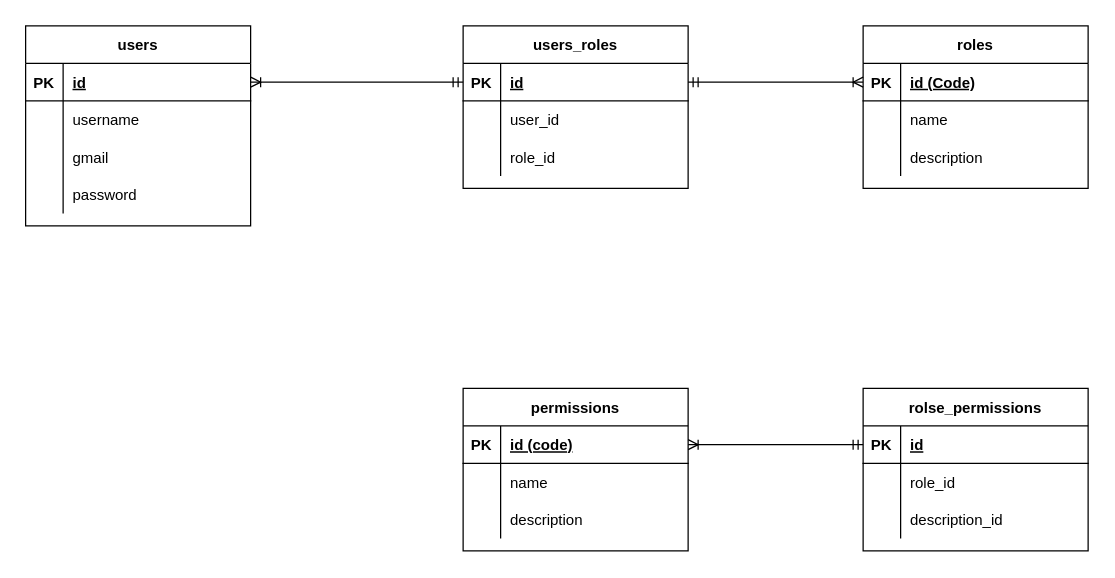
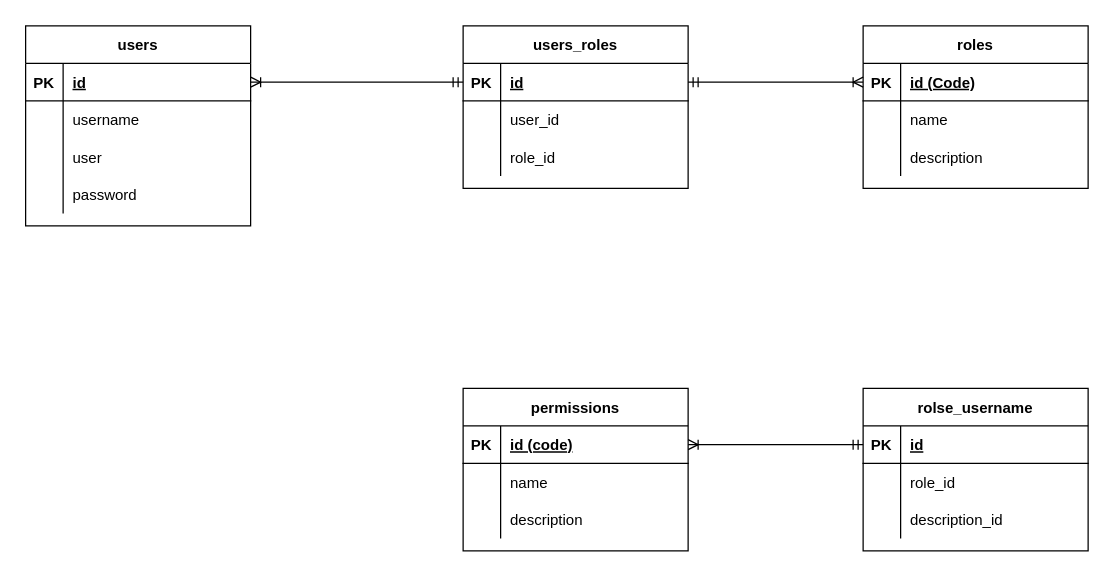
  <mxCell id="0" />
  <mxCell id="1" parent="0" />
  <mxCell id="2" value="users" style="shape=table;startSize=30;container=1;collapsible=1;childLayout=tableLayout;fixedRows=1;rowLines=0;fontStyle=1;align=center;resizeLast=1;" vertex="1" parent="1"><mxGeometry x="20" y="20" width="180" height="160" as="geometry" /></mxCell>
  <mxCell id="3" value="" style="shape=tableRow;horizontal=0;startSize=0;swimlaneHead=0;swimlaneBody=0;fillColor=none;collapsible=0;dropTarget=0;points=[[0,0.5],[1,0.5]];portConstraint=eastwest;top=0;left=0;right=0;bottom=1;" vertex="1" parent="2"><mxGeometry y="30" width="180" height="30" as="geometry" /></mxCell>
  <mxCell id="4" value="PK" style="shape=partialRectangle;connectable=0;fillColor=none;top=0;left=0;bottom=0;right=0;fontStyle=1;overflow=hidden;" vertex="1" parent="3"><mxGeometry width="30" height="30" as="geometry"><mxRectangle width="30" height="30" as="alternateBounds" /></mxGeometry></mxCell>
  <mxCell id="5" value="id" style="shape=partialRectangle;connectable=0;fillColor=none;top=0;left=0;bottom=0;right=0;align=left;spacingLeft=6;fontStyle=5;overflow=hidden;" vertex="1" parent="3"><mxGeometry x="30" width="150" height="30" as="geometry"><mxRectangle width="150" height="30" as="alternateBounds" /></mxGeometry></mxCell>
  <mxCell id="6" value="" style="shape=tableRow;horizontal=0;startSize=0;swimlaneHead=0;swimlaneBody=0;fillColor=none;collapsible=0;dropTarget=0;points=[[0,0.5],[1,0.5]];portConstraint=eastwest;top=0;left=0;right=0;bottom=0;" vertex="1" parent="2"><mxGeometry y="60" width="180" height="30" as="geometry" /></mxCell>
  <mxCell id="7" value="" style="shape=partialRectangle;connectable=0;fillColor=none;top=0;left=0;bottom=0;right=0;editable=1;overflow=hidden;" vertex="1" parent="6"><mxGeometry width="30" height="30" as="geometry"><mxRectangle width="30" height="30" as="alternateBounds" /></mxGeometry></mxCell>
  <mxCell id="8" value="username" style="shape=partialRectangle;connectable=0;fillColor=none;top=0;left=0;bottom=0;right=0;align=left;spacingLeft=6;overflow=hidden;" vertex="1" parent="6"><mxGeometry x="30" width="150" height="30" as="geometry"><mxRectangle width="150" height="30" as="alternateBounds" /></mxGeometry></mxCell>
  <mxCell id="9" value="" style="shape=tableRow;horizontal=0;startSize=0;swimlaneHead=0;swimlaneBody=0;fillColor=none;collapsible=0;dropTarget=0;points=[[0,0.5],[1,0.5]];portConstraint=eastwest;top=0;left=0;right=0;bottom=0;" vertex="1" parent="2"><mxGeometry y="90" width="180" height="30" as="geometry" /></mxCell>
  <mxCell id="10" value="" style="shape=partialRectangle;connectable=0;fillColor=none;top=0;left=0;bottom=0;right=0;editable=1;overflow=hidden;" vertex="1" parent="9"><mxGeometry width="30" height="30" as="geometry"><mxRectangle width="30" height="30" as="alternateBounds" /></mxGeometry></mxCell>
- <mxCell id="11" value="gmail" style="shape=partialRectangle;connectable=0;fillColor=none;top=0;left=0;bottom=0;right=0;align=left;spacingLeft=6;overflow=hidden;" vertex="1" parent="9"><mxGeometry x="30" width="150" height="30" as="geometry"><mxRectangle width="150" height="30" as="alternateBounds" /></mxGeometry></mxCell>
+ <mxCell id="11" value="user" style="shape=partialRectangle;connectable=0;fillColor=none;top=0;left=0;bottom=0;right=0;align=left;spacingLeft=6;overflow=hidden;" vertex="1" parent="9"><mxGeometry x="30" width="150" height="30" as="geometry"><mxRectangle width="150" height="30" as="alternateBounds" /></mxGeometry></mxCell>
  <mxCell id="12" value="" style="shape=tableRow;horizontal=0;startSize=0;swimlaneHead=0;swimlaneBody=0;fillColor=none;collapsible=0;dropTarget=0;points=[[0,0.5],[1,0.5]];portConstraint=eastwest;top=0;left=0;right=0;bottom=0;" vertex="1" parent="2"><mxGeometry y="120" width="180" height="30" as="geometry" /></mxCell>
  <mxCell id="13" value="" style="shape=partialRectangle;connectable=0;fillColor=none;top=0;left=0;bottom=0;right=0;editable=1;overflow=hidden;" vertex="1" parent="12"><mxGeometry width="30" height="30" as="geometry"><mxRectangle width="30" height="30" as="alternateBounds" /></mxGeometry></mxCell>
  <mxCell id="14" value="password" style="shape=partialRectangle;connectable=0;fillColor=none;top=0;left=0;bottom=0;right=0;align=left;spacingLeft=6;overflow=hidden;" vertex="1" parent="12"><mxGeometry x="30" width="150" height="30" as="geometry"><mxRectangle width="150" height="30" as="alternateBounds" /></mxGeometry></mxCell>
  <mxCell id="15" value="users_roles" style="shape=table;startSize=30;container=1;collapsible=1;childLayout=tableLayout;fixedRows=1;rowLines=0;fontStyle=1;align=center;resizeLast=1;" vertex="1" parent="1"><mxGeometry x="370" y="20" width="180" height="130" as="geometry" /></mxCell>
  <mxCell id="16" value="" style="shape=tableRow;horizontal=0;startSize=0;swimlaneHead=0;swimlaneBody=0;fillColor=none;collapsible=0;dropTarget=0;points=[[0,0.5],[1,0.5]];portConstraint=eastwest;top=0;left=0;right=0;bottom=1;" vertex="1" parent="15"><mxGeometry y="30" width="180" height="30" as="geometry" /></mxCell>
  <mxCell id="17" value="PK" style="shape=partialRectangle;connectable=0;fillColor=none;top=0;left=0;bottom=0;right=0;fontStyle=1;overflow=hidden;" vertex="1" parent="16"><mxGeometry width="30" height="30" as="geometry"><mxRectangle width="30" height="30" as="alternateBounds" /></mxGeometry></mxCell>
  <mxCell id="18" value="id" style="shape=partialRectangle;connectable=0;fillColor=none;top=0;left=0;bottom=0;right=0;align=left;spacingLeft=6;fontStyle=5;overflow=hidden;" vertex="1" parent="16"><mxGeometry x="30" width="150" height="30" as="geometry"><mxRectangle width="150" height="30" as="alternateBounds" /></mxGeometry></mxCell>
  <mxCell id="19" value="" style="shape=tableRow;horizontal=0;startSize=0;swimlaneHead=0;swimlaneBody=0;fillColor=none;collapsible=0;dropTarget=0;points=[[0,0.5],[1,0.5]];portConstraint=eastwest;top=0;left=0;right=0;bottom=0;" vertex="1" parent="15"><mxGeometry y="60" width="180" height="30" as="geometry" /></mxCell>
  <mxCell id="20" value="" style="shape=partialRectangle;connectable=0;fillColor=none;top=0;left=0;bottom=0;right=0;editable=1;overflow=hidden;" vertex="1" parent="19"><mxGeometry width="30" height="30" as="geometry"><mxRectangle width="30" height="30" as="alternateBounds" /></mxGeometry></mxCell>
  <mxCell id="21" value="user_id" style="shape=partialRectangle;connectable=0;fillColor=none;top=0;left=0;bottom=0;right=0;align=left;spacingLeft=6;overflow=hidden;" vertex="1" parent="19"><mxGeometry x="30" width="150" height="30" as="geometry"><mxRectangle width="150" height="30" as="alternateBounds" /></mxGeometry></mxCell>
  <mxCell id="22" value="" style="shape=tableRow;horizontal=0;startSize=0;swimlaneHead=0;swimlaneBody=0;fillColor=none;collapsible=0;dropTarget=0;points=[[0,0.5],[1,0.5]];portConstraint=eastwest;top=0;left=0;right=0;bottom=0;" vertex="1" parent="15"><mxGeometry y="90" width="180" height="30" as="geometry" /></mxCell>
  <mxCell id="23" value="" style="shape=partialRectangle;connectable=0;fillColor=none;top=0;left=0;bottom=0;right=0;editable=1;overflow=hidden;" vertex="1" parent="22"><mxGeometry width="30" height="30" as="geometry"><mxRectangle width="30" height="30" as="alternateBounds" /></mxGeometry></mxCell>
  <mxCell id="24" value="role_id" style="shape=partialRectangle;connectable=0;fillColor=none;top=0;left=0;bottom=0;right=0;align=left;spacingLeft=6;overflow=hidden;" vertex="1" parent="22"><mxGeometry x="30" width="150" height="30" as="geometry"><mxRectangle width="150" height="30" as="alternateBounds" /></mxGeometry></mxCell>
  <mxCell id="25" value="roles" style="shape=table;startSize=30;container=1;collapsible=1;childLayout=tableLayout;fixedRows=1;rowLines=0;fontStyle=1;align=center;resizeLast=1;" vertex="1" parent="1"><mxGeometry x="690" y="20" width="180" height="130" as="geometry" /></mxCell>
  <mxCell id="26" value="" style="shape=tableRow;horizontal=0;startSize=0;swimlaneHead=0;swimlaneBody=0;fillColor=none;collapsible=0;dropTarget=0;points=[[0,0.5],[1,0.5]];portConstraint=eastwest;top=0;left=0;right=0;bottom=1;" vertex="1" parent="25"><mxGeometry y="30" width="180" height="30" as="geometry" /></mxCell>
  <mxCell id="27" value="PK" style="shape=partialRectangle;connectable=0;fillColor=none;top=0;left=0;bottom=0;right=0;fontStyle=1;overflow=hidden;" vertex="1" parent="26"><mxGeometry width="30" height="30" as="geometry"><mxRectangle width="30" height="30" as="alternateBounds" /></mxGeometry></mxCell>
  <mxCell id="28" value="id (Code)" style="shape=partialRectangle;connectable=0;fillColor=none;top=0;left=0;bottom=0;right=0;align=left;spacingLeft=6;fontStyle=5;overflow=hidden;" vertex="1" parent="26"><mxGeometry x="30" width="150" height="30" as="geometry"><mxRectangle width="150" height="30" as="alternateBounds" /></mxGeometry></mxCell>
  <mxCell id="29" value="" style="shape=tableRow;horizontal=0;startSize=0;swimlaneHead=0;swimlaneBody=0;fillColor=none;collapsible=0;dropTarget=0;points=[[0,0.5],[1,0.5]];portConstraint=eastwest;top=0;left=0;right=0;bottom=0;" vertex="1" parent="25"><mxGeometry y="60" width="180" height="30" as="geometry" /></mxCell>
  <mxCell id="30" value="" style="shape=partialRectangle;connectable=0;fillColor=none;top=0;left=0;bottom=0;right=0;editable=1;overflow=hidden;" vertex="1" parent="29"><mxGeometry width="30" height="30" as="geometry"><mxRectangle width="30" height="30" as="alternateBounds" /></mxGeometry></mxCell>
  <mxCell id="31" value="name" style="shape=partialRectangle;connectable=0;fillColor=none;top=0;left=0;bottom=0;right=0;align=left;spacingLeft=6;overflow=hidden;" vertex="1" parent="29"><mxGeometry x="30" width="150" height="30" as="geometry"><mxRectangle width="150" height="30" as="alternateBounds" /></mxGeometry></mxCell>
  <mxCell id="32" value="" style="shape=tableRow;horizontal=0;startSize=0;swimlaneHead=0;swimlaneBody=0;fillColor=none;collapsible=0;dropTarget=0;points=[[0,0.5],[1,0.5]];portConstraint=eastwest;top=0;left=0;right=0;bottom=0;" vertex="1" parent="25"><mxGeometry y="90" width="180" height="30" as="geometry" /></mxCell>
  <mxCell id="33" value="" style="shape=partialRectangle;connectable=0;fillColor=none;top=0;left=0;bottom=0;right=0;editable=1;overflow=hidden;" vertex="1" parent="32"><mxGeometry width="30" height="30" as="geometry"><mxRectangle width="30" height="30" as="alternateBounds" /></mxGeometry></mxCell>
  <mxCell id="34" value="description" style="shape=partialRectangle;connectable=0;fillColor=none;top=0;left=0;bottom=0;right=0;align=left;spacingLeft=6;overflow=hidden;" vertex="1" parent="32"><mxGeometry x="30" width="150" height="30" as="geometry"><mxRectangle width="150" height="30" as="alternateBounds" /></mxGeometry></mxCell>
- <mxCell id="35" value="rolse_permissions" style="shape=table;startSize=30;container=1;collapsible=1;childLayout=tableLayout;fixedRows=1;rowLines=0;fontStyle=1;align=center;resizeLast=1;" vertex="1" parent="1"><mxGeometry x="690" y="310" width="180" height="130" as="geometry" /></mxCell>
+ <mxCell id="35" value="rolse_username" style="shape=table;startSize=30;container=1;collapsible=1;childLayout=tableLayout;fixedRows=1;rowLines=0;fontStyle=1;align=center;resizeLast=1;" vertex="1" parent="1"><mxGeometry x="690" y="310" width="180" height="130" as="geometry" /></mxCell>
  <mxCell id="36" value="" style="shape=tableRow;horizontal=0;startSize=0;swimlaneHead=0;swimlaneBody=0;fillColor=none;collapsible=0;dropTarget=0;points=[[0,0.5],[1,0.5]];portConstraint=eastwest;top=0;left=0;right=0;bottom=1;" vertex="1" parent="35"><mxGeometry y="30" width="180" height="30" as="geometry" /></mxCell>
  <mxCell id="37" value="PK" style="shape=partialRectangle;connectable=0;fillColor=none;top=0;left=0;bottom=0;right=0;fontStyle=1;overflow=hidden;" vertex="1" parent="36"><mxGeometry width="30" height="30" as="geometry"><mxRectangle width="30" height="30" as="alternateBounds" /></mxGeometry></mxCell>
  <mxCell id="38" value="id" style="shape=partialRectangle;connectable=0;fillColor=none;top=0;left=0;bottom=0;right=0;align=left;spacingLeft=6;fontStyle=5;overflow=hidden;" vertex="1" parent="36"><mxGeometry x="30" width="150" height="30" as="geometry"><mxRectangle width="150" height="30" as="alternateBounds" /></mxGeometry></mxCell>
  <mxCell id="39" value="" style="shape=tableRow;horizontal=0;startSize=0;swimlaneHead=0;swimlaneBody=0;fillColor=none;collapsible=0;dropTarget=0;points=[[0,0.5],[1,0.5]];portConstraint=eastwest;top=0;left=0;right=0;bottom=0;" vertex="1" parent="35"><mxGeometry y="60" width="180" height="30" as="geometry" /></mxCell>
  <mxCell id="40" value="" style="shape=partialRectangle;connectable=0;fillColor=none;top=0;left=0;bottom=0;right=0;editable=1;overflow=hidden;" vertex="1" parent="39"><mxGeometry width="30" height="30" as="geometry"><mxRectangle width="30" height="30" as="alternateBounds" /></mxGeometry></mxCell>
  <mxCell id="41" value="role_id" style="shape=partialRectangle;connectable=0;fillColor=none;top=0;left=0;bottom=0;right=0;align=left;spacingLeft=6;overflow=hidden;" vertex="1" parent="39"><mxGeometry x="30" width="150" height="30" as="geometry"><mxRectangle width="150" height="30" as="alternateBounds" /></mxGeometry></mxCell>
  <mxCell id="42" value="" style="shape=tableRow;horizontal=0;startSize=0;swimlaneHead=0;swimlaneBody=0;fillColor=none;collapsible=0;dropTarget=0;points=[[0,0.5],[1,0.5]];portConstraint=eastwest;top=0;left=0;right=0;bottom=0;" vertex="1" parent="35"><mxGeometry y="90" width="180" height="30" as="geometry" /></mxCell>
  <mxCell id="43" value="" style="shape=partialRectangle;connectable=0;fillColor=none;top=0;left=0;bottom=0;right=0;editable=1;overflow=hidden;" vertex="1" parent="42"><mxGeometry width="30" height="30" as="geometry"><mxRectangle width="30" height="30" as="alternateBounds" /></mxGeometry></mxCell>
  <mxCell id="44" value="description_id" style="shape=partialRectangle;connectable=0;fillColor=none;top=0;left=0;bottom=0;right=0;align=left;spacingLeft=6;overflow=hidden;" vertex="1" parent="42"><mxGeometry x="30" width="150" height="30" as="geometry"><mxRectangle width="150" height="30" as="alternateBounds" /></mxGeometry></mxCell>
  <mxCell id="45" value="permissions" style="shape=table;startSize=30;container=1;collapsible=1;childLayout=tableLayout;fixedRows=1;rowLines=0;fontStyle=1;align=center;resizeLast=1;" vertex="1" parent="1"><mxGeometry x="370" y="310" width="180" height="130" as="geometry" /></mxCell>
  <mxCell id="46" value="" style="shape=tableRow;horizontal=0;startSize=0;swimlaneHead=0;swimlaneBody=0;fillColor=none;collapsible=0;dropTarget=0;points=[[0,0.5],[1,0.5]];portConstraint=eastwest;top=0;left=0;right=0;bottom=1;" vertex="1" parent="45"><mxGeometry y="30" width="180" height="30" as="geometry" /></mxCell>
  <mxCell id="47" value="PK" style="shape=partialRectangle;connectable=0;fillColor=none;top=0;left=0;bottom=0;right=0;fontStyle=1;overflow=hidden;" vertex="1" parent="46"><mxGeometry width="30" height="30" as="geometry"><mxRectangle width="30" height="30" as="alternateBounds" /></mxGeometry></mxCell>
  <mxCell id="48" value="id (code)" style="shape=partialRectangle;connectable=0;fillColor=none;top=0;left=0;bottom=0;right=0;align=left;spacingLeft=6;fontStyle=5;overflow=hidden;" vertex="1" parent="46"><mxGeometry x="30" width="150" height="30" as="geometry"><mxRectangle width="150" height="30" as="alternateBounds" /></mxGeometry></mxCell>
  <mxCell id="49" value="" style="shape=tableRow;horizontal=0;startSize=0;swimlaneHead=0;swimlaneBody=0;fillColor=none;collapsible=0;dropTarget=0;points=[[0,0.5],[1,0.5]];portConstraint=eastwest;top=0;left=0;right=0;bottom=0;" vertex="1" parent="45"><mxGeometry y="60" width="180" height="30" as="geometry" /></mxCell>
  <mxCell id="50" value="" style="shape=partialRectangle;connectable=0;fillColor=none;top=0;left=0;bottom=0;right=0;editable=1;overflow=hidden;" vertex="1" parent="49"><mxGeometry width="30" height="30" as="geometry"><mxRectangle width="30" height="30" as="alternateBounds" /></mxGeometry></mxCell>
  <mxCell id="51" value="name" style="shape=partialRectangle;connectable=0;fillColor=none;top=0;left=0;bottom=0;right=0;align=left;spacingLeft=6;overflow=hidden;" vertex="1" parent="49"><mxGeometry x="30" width="150" height="30" as="geometry"><mxRectangle width="150" height="30" as="alternateBounds" /></mxGeometry></mxCell>
  <mxCell id="52" value="" style="shape=tableRow;horizontal=0;startSize=0;swimlaneHead=0;swimlaneBody=0;fillColor=none;collapsible=0;dropTarget=0;points=[[0,0.5],[1,0.5]];portConstraint=eastwest;top=0;left=0;right=0;bottom=0;" vertex="1" parent="45"><mxGeometry y="90" width="180" height="30" as="geometry" /></mxCell>
  <mxCell id="53" value="" style="shape=partialRectangle;connectable=0;fillColor=none;top=0;left=0;bottom=0;right=0;editable=1;overflow=hidden;" vertex="1" parent="52"><mxGeometry width="30" height="30" as="geometry"><mxRectangle width="30" height="30" as="alternateBounds" /></mxGeometry></mxCell>
  <mxCell id="54" value="description" style="shape=partialRectangle;connectable=0;fillColor=none;top=0;left=0;bottom=0;right=0;align=left;spacingLeft=6;overflow=hidden;" vertex="1" parent="52"><mxGeometry x="30" width="150" height="30" as="geometry"><mxRectangle width="150" height="30" as="alternateBounds" /></mxGeometry></mxCell>
  <mxCell id="55" value="" style="edgeStyle=entityRelationEdgeStyle;fontSize=12;html=1;endArrow=ERoneToMany;startArrow=ERmandOne;rounded=0;entryX=1;entryY=0.5;entryDx=0;entryDy=0;exitX=0;exitY=0.5;exitDx=0;exitDy=0;" edge="1" parent="1" source="16" target="3"><mxGeometry width="100" height="100" relative="1" as="geometry"><mxPoint x="470" y="260" as="sourcePoint" /><mxPoint x="570" y="160" as="targetPoint" /></mxGeometry></mxCell>
  <mxCell id="56" value="" style="edgeStyle=entityRelationEdgeStyle;fontSize=12;html=1;endArrow=ERoneToMany;startArrow=ERmandOne;rounded=0;exitX=1;exitY=0.5;exitDx=0;exitDy=0;entryX=0;entryY=0.5;entryDx=0;entryDy=0;" edge="1" parent="1" source="16" target="26"><mxGeometry width="100" height="100" relative="1" as="geometry"><mxPoint x="470" y="260" as="sourcePoint" /><mxPoint x="570" y="160" as="targetPoint" /></mxGeometry></mxCell>
  <mxCell id="57" value="" style="edgeStyle=entityRelationEdgeStyle;fontSize=12;html=1;endArrow=ERoneToMany;startArrow=ERmandOne;rounded=0;exitX=0;exitY=0.5;exitDx=0;exitDy=0;entryX=1;entryY=0.5;entryDx=0;entryDy=0;" edge="1" parent="1" source="36" target="46"><mxGeometry width="100" height="100" relative="1" as="geometry"><mxPoint x="470" y="260" as="sourcePoint" /><mxPoint x="570" y="160" as="targetPoint" /></mxGeometry></mxCell>
